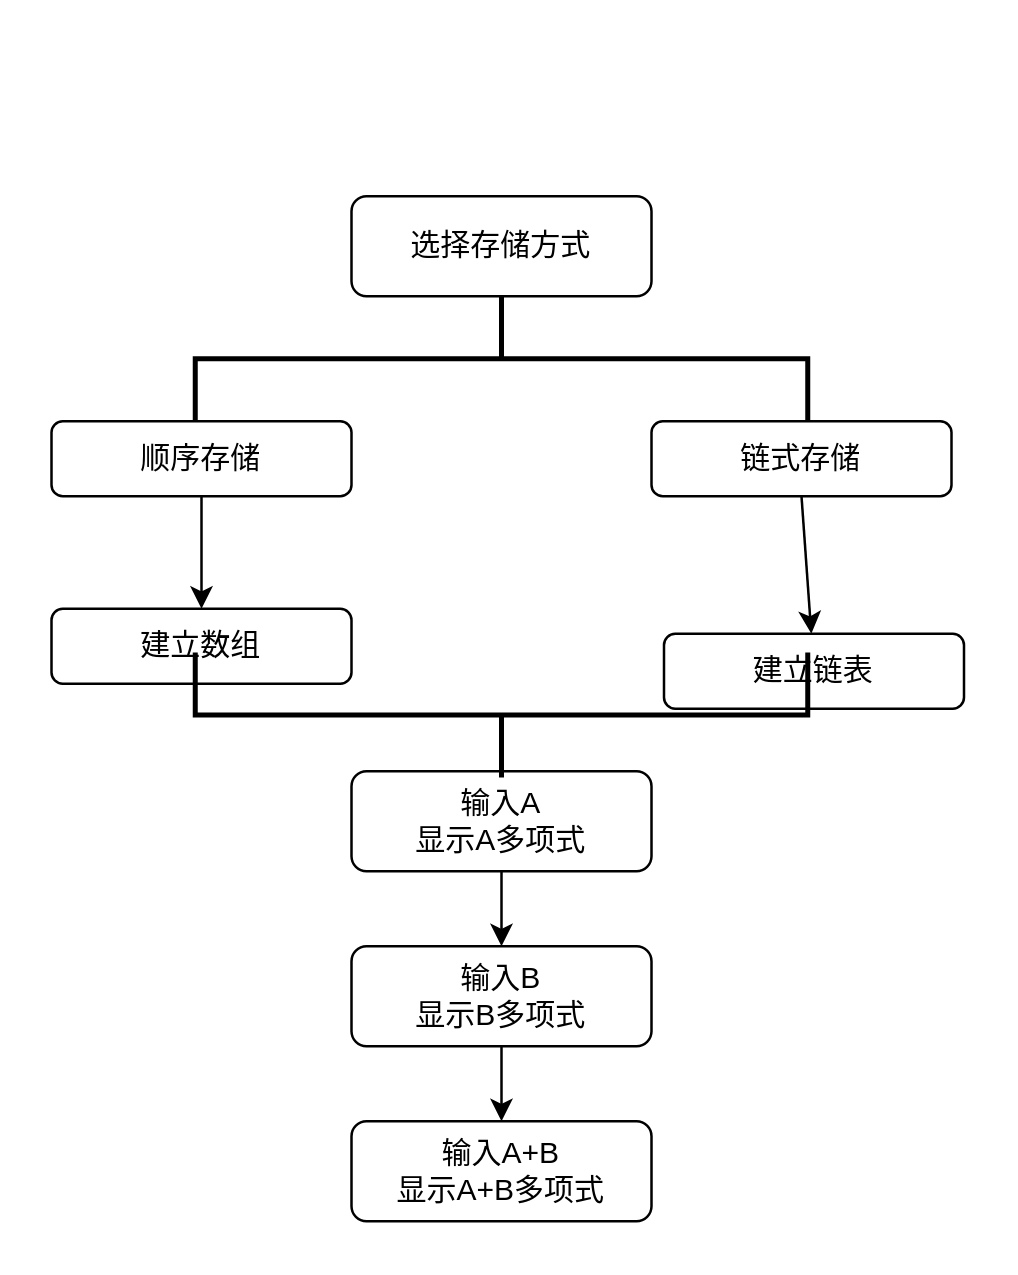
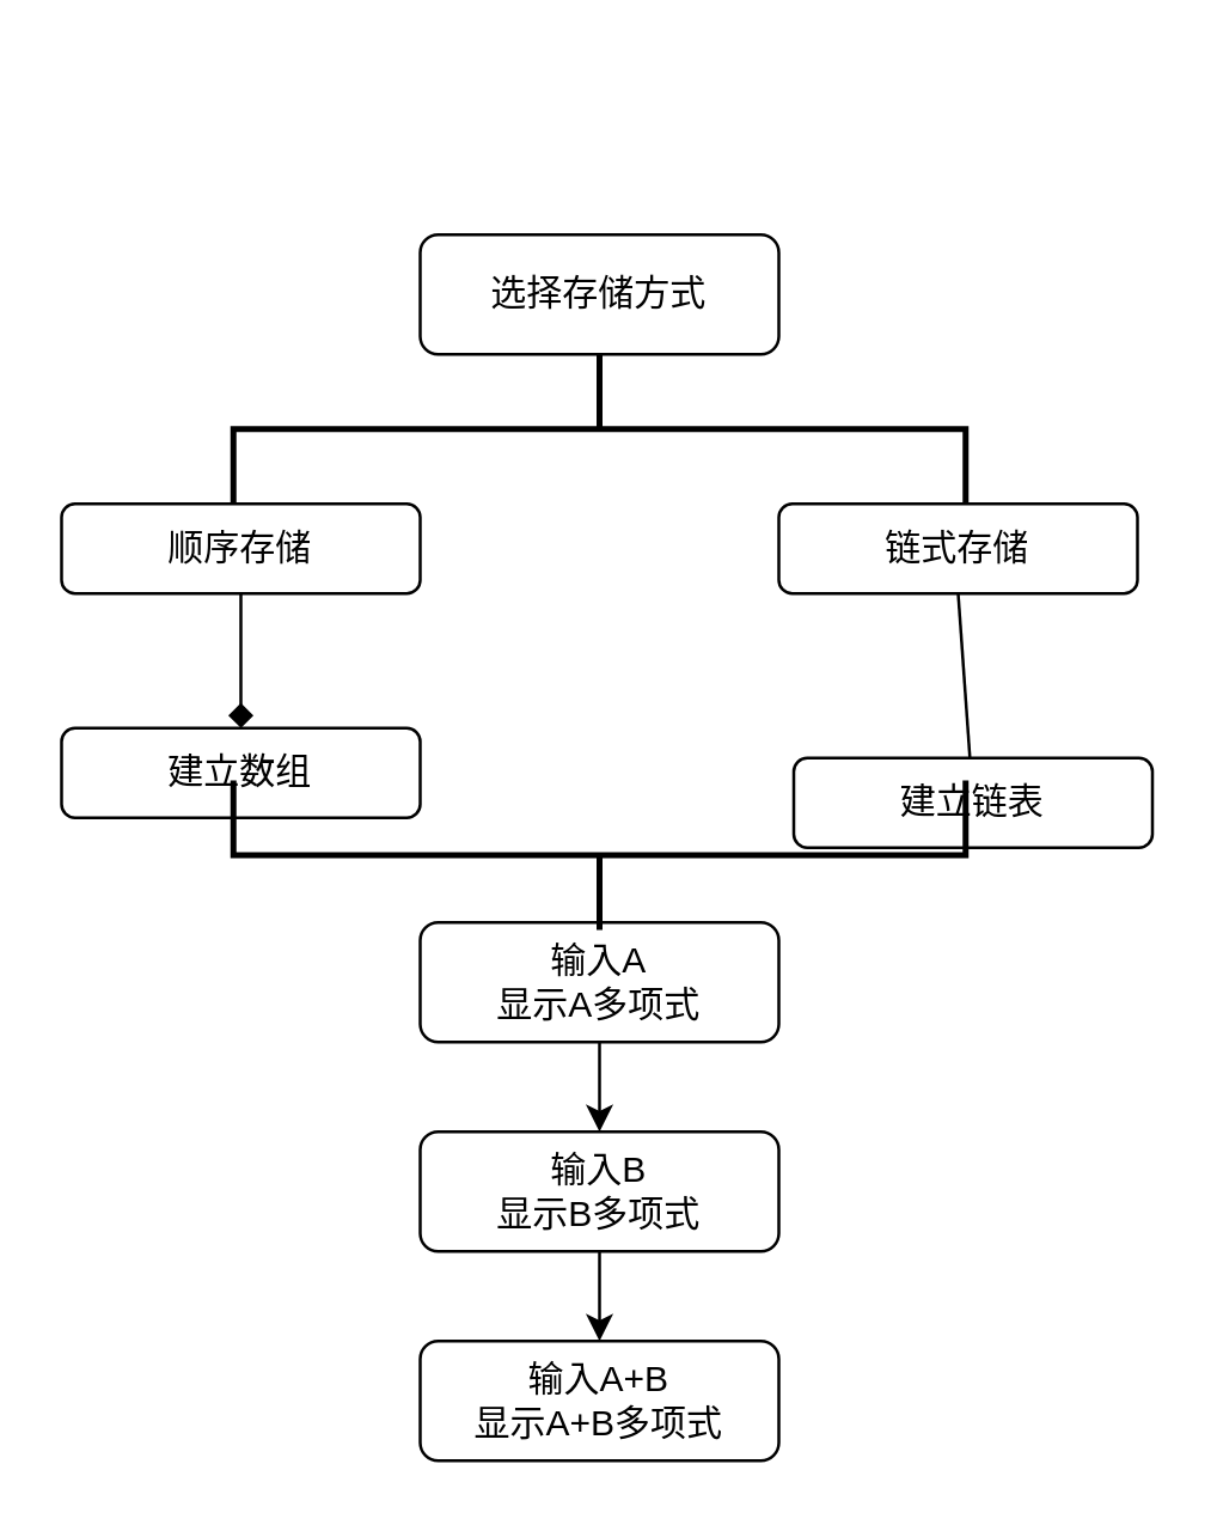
  <mxCell id="0" />
  <mxCell id="1" parent="0" />
  <mxCell id="2" value="选择存储方式" style="rounded=1;whiteSpace=wrap;html=1;sketch=0;" vertex="1" parent="1"><mxGeometry x="140" y="78" width="120" height="40" as="geometry" /></mxCell>
  <mxCell id="3" value="" style="strokeWidth=2;html=1;shape=mxgraph.flowchart.annotation_2;align=left;labelPosition=right;pointerEvents=1;rounded=0;sketch=0;rotation=90;" vertex="1" parent="1"><mxGeometry x="175" y="20.5" width="50" height="245" as="geometry" /></mxCell>
  <mxCell id="4" value="顺序存储" style="rounded=1;whiteSpace=wrap;html=1;sketch=0;" vertex="1" parent="1"><mxGeometry x="20" y="168" width="120" height="30" as="geometry" /></mxCell>
  <mxCell id="5" value="链式存储" style="rounded=1;whiteSpace=wrap;html=1;sketch=0;" vertex="1" parent="1"><mxGeometry x="260" y="168" width="120" height="30" as="geometry" /></mxCell>
  <mxCell id="6" value="输入A &lt;br&gt;显示A多项式" style="rounded=1;whiteSpace=wrap;html=1;sketch=0;" vertex="1" parent="1"><mxGeometry x="140" y="308" width="120" height="40" as="geometry" /></mxCell>
  <mxCell id="7" value="" style="endArrow=classic;html=1;exitX=0.5;exitY=1;exitDx=0;exitDy=0;" edge="1" parent="1" source="6" target="8"><mxGeometry width="50" height="50" relative="1" as="geometry"><mxPoint x="210" y="308" as="sourcePoint" /><mxPoint x="80" y="328" as="targetPoint" /></mxGeometry></mxCell>
  <mxCell id="8" value="输入B&lt;br&gt;显示B多项式" style="rounded=1;whiteSpace=wrap;html=1;" vertex="1" parent="1"><mxGeometry x="140" y="378" width="120" height="40" as="geometry" /></mxCell>
  <mxCell id="9" value="" style="endArrow=classic;html=1;exitX=0.5;exitY=1;exitDx=0;exitDy=0;" edge="1" parent="1" source="8" target="10"><mxGeometry width="50" height="50" relative="1" as="geometry"><mxPoint x="210" y="308" as="sourcePoint" /><mxPoint x="80" y="408" as="targetPoint" /></mxGeometry></mxCell>
  <mxCell id="10" value="输入A+B&lt;br&gt;显示A+B多项式" style="rounded=1;whiteSpace=wrap;html=1;" vertex="1" parent="1"><mxGeometry x="140" y="448" width="120" height="40" as="geometry" /></mxCell>
- <mxCell id="11" value="" style="endArrow=classic;html=1;exitX=0.5;exitY=1;exitDx=0;exitDy=0;" edge="1" parent="1" source="4" target="12"><mxGeometry width="50" height="50" relative="1" as="geometry"><mxPoint x="210" y="298" as="sourcePoint" /><mxPoint x="80" y="238" as="targetPoint" /></mxGeometry></mxCell>
+ <mxCell id="11" value="" style="endArrow=diamond;html=1;exitX=0.5;exitY=1;exitDx=0;exitDy=0;" edge="1" parent="1" source="4" target="12"><mxGeometry width="50" height="50" relative="1" as="geometry"><mxPoint x="210" y="298" as="sourcePoint" /><mxPoint x="80" y="238" as="targetPoint" /></mxGeometry></mxCell>
  <mxCell id="12" value="建立数组" style="rounded=1;whiteSpace=wrap;html=1;" vertex="1" parent="1"><mxGeometry x="20" y="243" width="120" height="30" as="geometry" /></mxCell>
- <mxCell id="13" value="" style="endArrow=classic;html=1;exitX=0.5;exitY=1;exitDx=0;exitDy=0;" edge="1" parent="1" source="5" target="14"><mxGeometry width="50" height="50" relative="1" as="geometry"><mxPoint x="210" y="298" as="sourcePoint" /><mxPoint x="320" y="248" as="targetPoint" /></mxGeometry></mxCell>
+ <mxCell id="13" value="" style="endArrow=none;html=1;exitX=0.5;exitY=1;exitDx=0;exitDy=0;" edge="1" parent="1" source="5" target="14"><mxGeometry width="50" height="50" relative="1" as="geometry"><mxPoint x="210" y="298" as="sourcePoint" /><mxPoint x="320" y="248" as="targetPoint" /></mxGeometry></mxCell>
  <mxCell id="14" value="建立链表" style="rounded=1;whiteSpace=wrap;html=1;" vertex="1" parent="1"><mxGeometry x="265" y="253" width="120" height="30" as="geometry" /></mxCell>
  <mxCell id="15" value="" style="strokeWidth=2;html=1;shape=mxgraph.flowchart.annotation_2;align=left;labelPosition=right;pointerEvents=1;rounded=0;sketch=0;rotation=-90;" vertex="1" parent="1"><mxGeometry x="175" y="163" width="50" height="245" as="geometry" /></mxCell>
